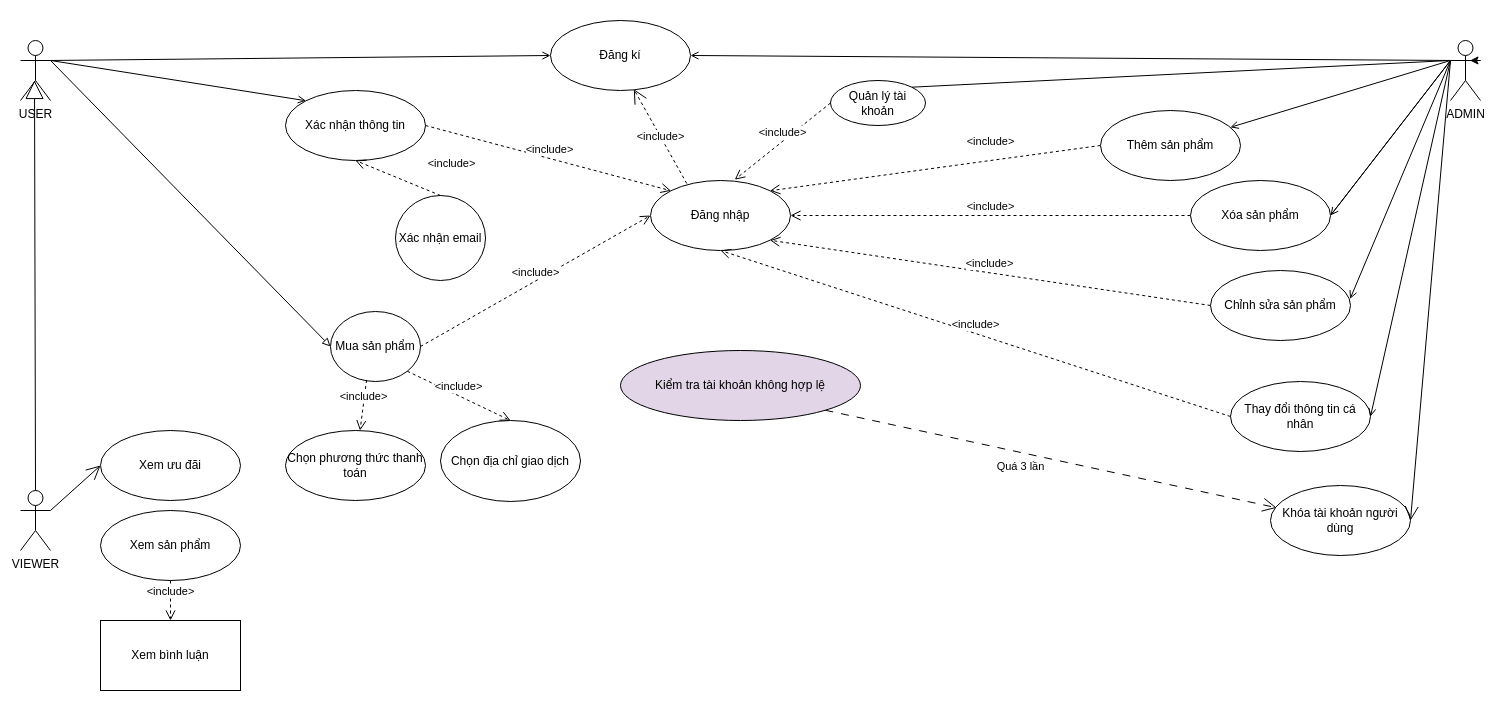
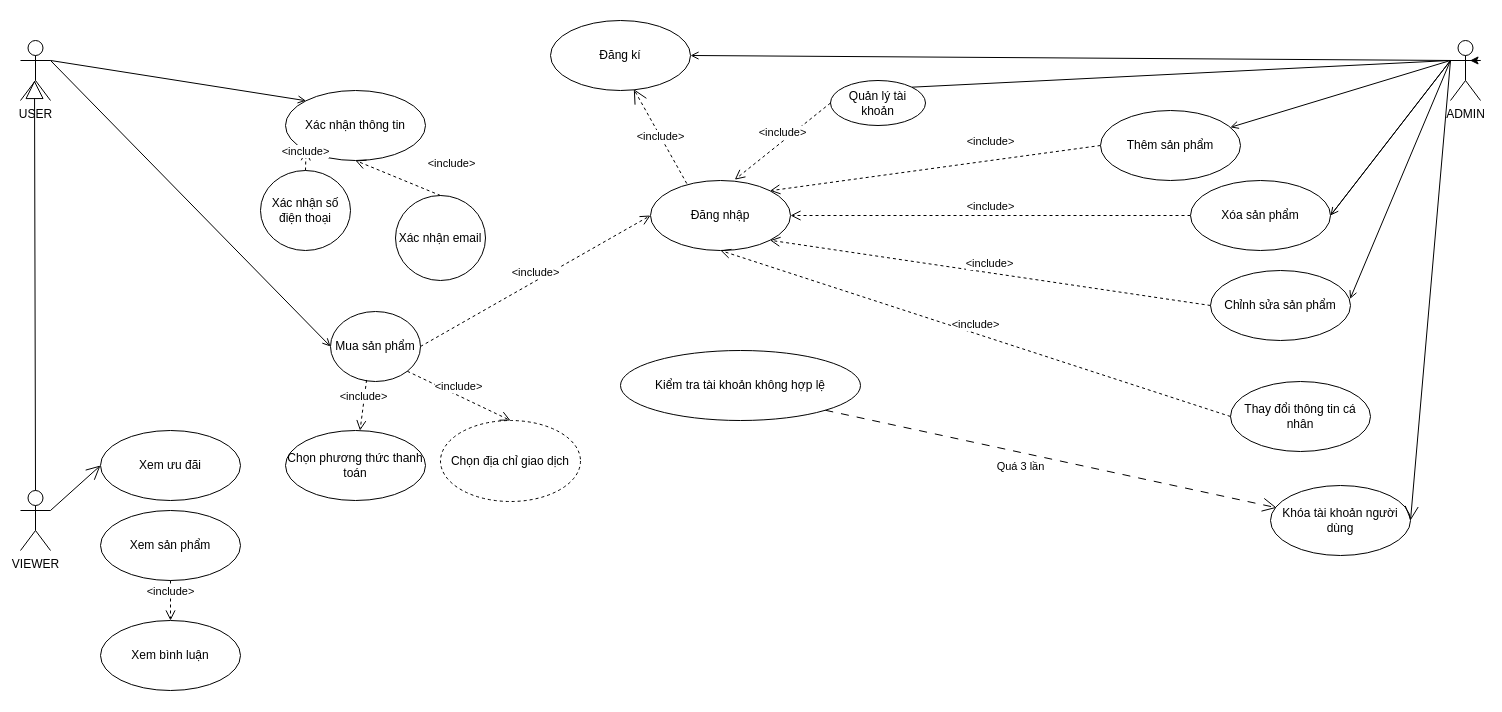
  <mxCell id="0" />
  <mxCell id="1" parent="0" />
  <mxCell id="2" value="USER&lt;div&gt;&lt;br&gt;&lt;/div&gt;" style="shape=umlActor;verticalLabelPosition=bottom;verticalAlign=top;html=1;" parent="1" vertex="1"><mxGeometry x="20" y="40" width="30" height="60" as="geometry" /></mxCell>
  <mxCell id="3" value="Đăng kí" style="ellipse;whiteSpace=wrap;html=1;" parent="1" vertex="1"><mxGeometry x="550" width="140" height="70" as="geometry" y="20" /></mxCell>
  <mxCell id="4" value="Thay đổi thông tin cá nhân" style="ellipse;whiteSpace=wrap;html=1;" parent="1" vertex="1"><mxGeometry x="1230" y="381" width="140" height="70" as="geometry" /></mxCell>
  <mxCell id="5" value="Mua sản phẩm" style="ellipse;whiteSpace=wrap;html=1;" parent="1" vertex="1"><mxGeometry x="330" y="311" width="90" height="70" as="geometry" /></mxCell>
  <mxCell id="6" value="ADMIN&lt;div&gt;&lt;br&gt;&lt;/div&gt;" style="shape=umlActor;verticalLabelPosition=bottom;verticalAlign=top;html=1;" parent="1" vertex="1"><mxGeometry x="1450" y="40" width="30" height="60" as="geometry" /></mxCell>
- <mxCell id="7" value="" style="endArrow=open;html=1;rounded=0;entryX=0;entryY=0.5;entryDx=0;entryDy=0;exitX=1;exitY=0.333;exitDx=0;exitDy=0;exitPerimeter=0;endFill=0;" parent="1" source="2" target="3" edge="1"><mxGeometry width="50" height="50" relative="1" as="geometry"><mxPoint x="80" y="190" as="sourcePoint" /><mxPoint x="460" y="290" as="targetPoint" /><Array as="points" /></mxGeometry></mxCell>
- <mxCell id="8" value="" style="endArrow=block;html=1;rounded=0;entryX=0;entryY=0.5;entryDx=0;entryDy=0;exitX=1;exitY=0.333;exitDx=0;exitDy=0;exitPerimeter=0;startArrow=none;startFill=0;endFill=0;" parent="1" source="2" target="5" edge="1"><mxGeometry width="50" height="50" relative="1" as="geometry"><mxPoint x="90" y="160" as="sourcePoint" /><mxPoint x="232.981" y="251.924" as="targetPoint" /></mxGeometry></mxCell>
+ <mxCell id="8" value="" style="endArrow=open;html=1;rounded=0;entryX=0;entryY=0.5;entryDx=0;entryDy=0;exitX=1;exitY=0.333;exitDx=0;exitDy=0;exitPerimeter=0;startArrow=none;startFill=0;endFill=0;" parent="1" source="2" target="5" edge="1"><mxGeometry width="50" height="50" relative="1" as="geometry"><mxPoint x="90" y="160" as="sourcePoint" /><mxPoint x="232.981" y="251.924" as="targetPoint" /></mxGeometry></mxCell>
  <mxCell id="9" value="" style="endArrow=none;html=1;rounded=0;exitX=1;exitY=0.5;exitDx=0;exitDy=0;entryX=0;entryY=0.333;entryDx=0;entryDy=0;entryPerimeter=0;endFill=0;startArrow=open;startFill=0;" parent="1" source="3" target="6" edge="1"><mxGeometry width="50" height="50" relative="1" as="geometry"><mxPoint x="410" y="340" as="sourcePoint" /><mxPoint x="700" y="160" as="targetPoint" /></mxGeometry></mxCell>
- <mxCell id="10" value="" style="endArrow=none;html=1;rounded=0;exitX=1;exitY=0.5;exitDx=0;exitDy=0;entryX=0;entryY=0.333;entryDx=0;entryDy=0;entryPerimeter=0;startArrow=open;startFill=0;" parent="1" source="4" target="6" edge="1"><mxGeometry width="50" height="50" relative="1" as="geometry"><mxPoint x="410" y="340" as="sourcePoint" /><mxPoint x="700" y="160" as="targetPoint" /></mxGeometry></mxCell>
  <mxCell id="11" value="" style="endArrow=none;html=1;rounded=0;exitX=1;exitY=0.5;exitDx=0;exitDy=0;entryX=0;entryY=0.333;entryDx=0;entryDy=0;entryPerimeter=0;" parent="1" source="30" target="6" edge="1"><mxGeometry width="50" height="50" relative="1" as="geometry"><mxPoint x="410" y="340" as="sourcePoint" /><mxPoint x="460" y="290" as="targetPoint" /></mxGeometry></mxCell>
  <mxCell id="12" value="Chỉnh sửa sản phẩm" style="ellipse;whiteSpace=wrap;html=1;" parent="1" vertex="1"><mxGeometry x="1210" y="270" width="140" height="70" as="geometry" /></mxCell>
  <mxCell id="13" value="" style="endArrow=none;html=1;rounded=0;entryX=0;entryY=0.333;entryDx=0;entryDy=0;entryPerimeter=0;startArrow=open;startFill=0;" parent="1" source="29" target="6" edge="1"><mxGeometry width="50" height="50" relative="1" as="geometry"><mxPoint x="410" y="340" as="sourcePoint" /><mxPoint x="700" y="160" as="targetPoint" /></mxGeometry></mxCell>
  <mxCell id="14" value="" style="endArrow=none;html=1;rounded=0;exitX=1;exitY=0.5;exitDx=0;exitDy=0;entryX=0;entryY=0.333;entryDx=0;entryDy=0;entryPerimeter=0;startArrow=open;startFill=0;" parent="1" source="30" target="6" edge="1"><mxGeometry width="50" height="50" relative="1" as="geometry"><mxPoint x="480" y="450" as="sourcePoint" /><mxPoint x="700" y="160" as="targetPoint" /></mxGeometry></mxCell>
  <mxCell id="15" value="" style="endArrow=none;html=1;rounded=0;exitX=0.997;exitY=0.406;exitDx=0;exitDy=0;exitPerimeter=0;entryX=0;entryY=0.333;entryDx=0;entryDy=0;entryPerimeter=0;startArrow=open;startFill=0;" parent="1" source="12" target="6" edge="1"><mxGeometry width="50" height="50" relative="1" as="geometry"><mxPoint x="480" y="540" as="sourcePoint" /><mxPoint x="700" y="160" as="targetPoint" /></mxGeometry></mxCell>
  <mxCell id="16" value="Quản lý tài khoản" style="ellipse;whiteSpace=wrap;html=1;" parent="1" vertex="1"><mxGeometry x="830" y="80" width="95" height="45" as="geometry" /></mxCell>
  <mxCell id="17" value="" style="endArrow=none;html=1;rounded=0;exitX=1;exitY=0;exitDx=0;exitDy=0;entryX=0;entryY=0.333;entryDx=0;entryDy=0;entryPerimeter=0;" parent="1" source="16" target="6" edge="1"><mxGeometry width="50" height="50" relative="1" as="geometry"><mxPoint x="500" y="530" as="sourcePoint" /><mxPoint x="700" y="160" as="targetPoint" /></mxGeometry></mxCell>
- <mxCell id="18" value="Kiểm tra tài khoản không hợp lệ" style="ellipse;whiteSpace=wrap;html=1;fillColor=#e1d5e7;" parent="1" vertex="1"><mxGeometry x="620" y="350" width="240" height="70" as="geometry" /></mxCell>
+ <mxCell id="18" value="Kiểm tra tài khoản không hợp lệ" style="ellipse;whiteSpace=wrap;html=1;" parent="1" vertex="1"><mxGeometry x="620" y="350" width="240" height="70" as="geometry" /></mxCell>
  <mxCell id="19" value="Đăng nhập" style="ellipse;whiteSpace=wrap;html=1;" parent="1" vertex="1"><mxGeometry x="650" y="180" width="140" height="70" as="geometry" /></mxCell>
  <mxCell id="20" value="" style="endArrow=open;html=1;rounded=0;exitX=1;exitY=0.333;exitDx=0;exitDy=0;exitPerimeter=0;entryX=0;entryY=0;entryDx=0;entryDy=0;startArrow=none;startFill=0;endFill=0;" parent="1" source="2" target="31" edge="1"><mxGeometry width="50" height="50" relative="1" as="geometry"><mxPoint x="80" y="310" as="sourcePoint" /><mxPoint x="190" y="130" as="targetPoint" /></mxGeometry></mxCell>
  <mxCell id="21" value="&amp;lt;include&amp;gt;" style="endArrow=open;endSize=12;dashed=1;html=1;rounded=0;exitX=0.259;exitY=0.043;exitDx=0;exitDy=0;exitPerimeter=0;entryX=0.595;entryY=0.981;entryDx=0;entryDy=0;entryPerimeter=0;" parent="1" source="19" target="3" edge="1"><mxGeometry width="160" relative="1" as="geometry"><mxPoint x="260" y="210" as="sourcePoint" /><mxPoint x="460" y="120" as="targetPoint" /></mxGeometry></mxCell>
  <mxCell id="22" style="edgeStyle=orthogonalEdgeStyle;rounded=0;orthogonalLoop=1;jettySize=auto;html=1;exitX=1;exitY=0.333;exitDx=0;exitDy=0;exitPerimeter=0;entryX=0.651;entryY=0.319;entryDx=0;entryDy=0;entryPerimeter=0;" parent="1" source="6" target="6" edge="1"><mxGeometry relative="1" as="geometry" /></mxCell>
  <mxCell id="23" value="&amp;lt;include&amp;gt;" style="html=1;verticalAlign=bottom;endArrow=open;dashed=1;endSize=8;curved=0;rounded=0;exitX=0;exitY=0.5;exitDx=0;exitDy=0;entryX=0.5;entryY=1;entryDx=0;entryDy=0;" parent="1" source="4" target="19" edge="1"><mxGeometry relative="1" as="geometry"><mxPoint x="520" y="290" as="sourcePoint" /><mxPoint x="460" y="290" as="targetPoint" /></mxGeometry></mxCell>
  <mxCell id="24" value="&amp;lt;include&amp;gt;" style="html=1;verticalAlign=bottom;endArrow=open;dashed=1;endSize=8;curved=0;rounded=0;exitX=1;exitY=0.5;exitDx=0;exitDy=0;entryX=0;entryY=0.5;entryDx=0;entryDy=0;" parent="1" source="5" target="19" edge="1"><mxGeometry relative="1" as="geometry"><mxPoint x="470" y="310" as="sourcePoint" /><mxPoint x="390" y="310" as="targetPoint" /></mxGeometry></mxCell>
  <mxCell id="25" value="&amp;lt;include&amp;gt;" style="html=1;verticalAlign=bottom;endArrow=open;dashed=1;endSize=8;curved=0;rounded=0;entryX=1;entryY=0;entryDx=0;entryDy=0;exitX=0;exitY=0.5;exitDx=0;exitDy=0;" parent="1" source="29" target="19" edge="1"><mxGeometry x="-0.343" y="-10" relative="1" as="geometry"><mxPoint x="180" y="530" as="sourcePoint" /><mxPoint x="100" y="530" as="targetPoint" /><Array as="points"><mxPoint x="990" y="160" /></Array><mxPoint as="offset" /></mxGeometry></mxCell>
  <mxCell id="26" value="&amp;lt;include&amp;gt;" style="html=1;verticalAlign=bottom;endArrow=open;dashed=1;endSize=8;curved=0;rounded=0;entryX=1;entryY=0.5;entryDx=0;entryDy=0;exitX=0;exitY=0.5;exitDx=0;exitDy=0;" parent="1" source="30" target="19" edge="1"><mxGeometry relative="1" as="geometry"><mxPoint x="800" y="255" as="sourcePoint" /><mxPoint x="460" y="290" as="targetPoint" /></mxGeometry></mxCell>
  <mxCell id="27" value="&amp;lt;include&amp;gt;" style="html=1;verticalAlign=bottom;endArrow=open;dashed=1;endSize=8;curved=0;rounded=0;entryX=1;entryY=1;entryDx=0;entryDy=0;exitX=0;exitY=0.5;exitDx=0;exitDy=0;" parent="1" source="12" target="19" edge="1"><mxGeometry relative="1" as="geometry"><mxPoint x="690" y="560" as="sourcePoint" /><mxPoint x="610" y="560" as="targetPoint" /></mxGeometry></mxCell>
  <mxCell id="28" value="&amp;lt;include&amp;gt;" style="html=1;verticalAlign=bottom;endArrow=open;dashed=1;endSize=8;curved=0;rounded=0;exitX=0;exitY=0.5;exitDx=0;exitDy=0;entryX=0.602;entryY=-0.012;entryDx=0;entryDy=0;entryPerimeter=0;" parent="1" source="16" target="19" edge="1"><mxGeometry x="-0.001" relative="1" as="geometry"><mxPoint x="720" y="440" as="sourcePoint" /><mxPoint x="640" y="440" as="targetPoint" /><mxPoint as="offset" /></mxGeometry></mxCell>
  <mxCell id="29" value="Thêm sản phẩm" style="ellipse;whiteSpace=wrap;html=1;" parent="1" vertex="1"><mxGeometry x="1100" y="110" width="140" height="70" as="geometry" /></mxCell>
  <mxCell id="30" value="Xóa sản phẩm" style="ellipse;whiteSpace=wrap;html=1;" parent="1" vertex="1"><mxGeometry x="1190" y="180" width="140" height="70" as="geometry" /></mxCell>
  <mxCell id="31" value="Xác nhận thông tin" style="ellipse;whiteSpace=wrap;html=1;" parent="1" vertex="1"><mxGeometry x="285" y="90" width="140" height="70" as="geometry" /></mxCell>
- <mxCell id="32" value="&amp;lt;include&amp;gt;" style="html=1;verticalAlign=bottom;endArrow=open;dashed=1;endSize=8;curved=0;rounded=0;exitX=1;exitY=0.5;exitDx=0;exitDy=0;entryX=0;entryY=0;entryDx=0;entryDy=0;" parent="1" source="31" target="19" edge="1"><mxGeometry x="0.005" relative="1" as="geometry"><mxPoint x="270" y="430" as="sourcePoint" /><mxPoint x="190" y="430" as="targetPoint" /><mxPoint as="offset" /></mxGeometry></mxCell>
- <mxCell id="33" value="Chọn&lt;span style=&quot;background-color: initial;&quot;&gt;&amp;nbsp;địa chỉ giao dịch&lt;/span&gt;" style="ellipse;whiteSpace=wrap;html=1;" parent="1" vertex="1"><mxGeometry x="440" y="420" width="140" height="81" as="geometry" /></mxCell>
+ <mxCell id="33" value="Chọn&lt;span style=&quot;background-color: initial;&quot;&gt;&amp;nbsp;địa chỉ giao dịch&lt;/span&gt;" style="ellipse;whiteSpace=wrap;html=1;dashed=1;" parent="1" vertex="1"><mxGeometry x="440" y="420" width="140" height="81" as="geometry" /></mxCell>
+ <mxCell id="34" value="Xác nhận số điện thoại" style="ellipse;whiteSpace=wrap;html=1;" parent="1" vertex="1"><mxGeometry x="260" y="170" width="90" height="80" as="geometry" /></mxCell>
  <mxCell id="35" value="Xác nhận email" style="ellipse;whiteSpace=wrap;html=1;" parent="1" vertex="1"><mxGeometry x="395" y="195" width="90" height="85" as="geometry" /></mxCell>
+ <mxCell id="36" value="&amp;lt;include&amp;gt;" style="html=1;verticalAlign=bottom;endArrow=open;dashed=1;endSize=8;curved=0;rounded=0;exitX=0.5;exitY=0;exitDx=0;exitDy=0;entryX=0;entryY=1;entryDx=0;entryDy=0;" parent="1" source="34" target="31" edge="1"><mxGeometry relative="1" as="geometry"><mxPoint x="230" y="190" as="sourcePoint" /><mxPoint x="150" y="190" as="targetPoint" /></mxGeometry></mxCell>
  <mxCell id="37" value="&amp;lt;include&amp;gt;" style="html=1;verticalAlign=bottom;endArrow=open;dashed=1;endSize=8;curved=0;rounded=0;exitX=0.5;exitY=0;exitDx=0;exitDy=0;entryX=0.5;entryY=1;entryDx=0;entryDy=0;" parent="1" source="35" target="31" edge="1"><mxGeometry x="-1" y="-27" relative="1" as="geometry"><mxPoint x="110" y="590" as="sourcePoint" /><mxPoint x="30" y="590" as="targetPoint" /><mxPoint x="1" y="2" as="offset" /></mxGeometry></mxCell>
  <mxCell id="38" value="VIEWER&lt;div&gt;&lt;br&gt;&lt;/div&gt;" style="shape=umlActor;verticalLabelPosition=bottom;verticalAlign=top;html=1;outlineConnect=0;" parent="1" vertex="1"><mxGeometry x="20" y="490" width="30" height="60" as="geometry" /></mxCell>
  <mxCell id="39" value="" style="endArrow=block;endSize=16;endFill=0;html=1;rounded=0;entryX=0.467;entryY=0.666;entryDx=0;entryDy=0;entryPerimeter=0;exitX=0.5;exitY=0;exitDx=0;exitDy=0;exitPerimeter=0;" parent="1" source="38" target="2" edge="1"><mxGeometry width="160" relative="1" as="geometry"><mxPoint x="440" y="430" as="sourcePoint" /><mxPoint x="600" y="430" as="targetPoint" /></mxGeometry></mxCell>
  <mxCell id="40" value="Xem sản phẩm" style="ellipse;whiteSpace=wrap;html=1;" parent="1" vertex="1"><mxGeometry x="100" y="510" width="140" height="70" as="geometry" /></mxCell>
- <mxCell id="41" value="Xem bình luận" style="whiteSpace=wrap;html=1;rounded=0;" parent="1" vertex="1"><mxGeometry x="100" y="620" width="140" height="70" as="geometry" /></mxCell>
+ <mxCell id="41" value="Xem bình luận" style="ellipse;whiteSpace=wrap;html=1;" parent="1" vertex="1"><mxGeometry x="100" y="620" width="140" height="70" as="geometry" /></mxCell>
  <mxCell id="42" value="Xem ưu đãi" style="ellipse;whiteSpace=wrap;html=1;" parent="1" vertex="1"><mxGeometry x="100" y="430" width="140" height="70" as="geometry" /></mxCell>
  <mxCell id="43" value="" style="endArrow=open;endFill=1;endSize=12;html=1;rounded=0;exitX=1;exitY=0.333;exitDx=0;exitDy=0;exitPerimeter=0;entryX=0;entryY=0.5;entryDx=0;entryDy=0;" parent="1" source="38" target="42" edge="1"><mxGeometry width="160" relative="1" as="geometry"><mxPoint x="60" y="510" as="sourcePoint" /><mxPoint x="240" y="770" as="targetPoint" /></mxGeometry></mxCell>
  <mxCell id="44" value="&amp;lt;include&amp;gt;" style="html=1;verticalAlign=bottom;endArrow=open;dashed=1;endSize=8;curved=0;rounded=0;exitX=0.5;exitY=1;exitDx=0;exitDy=0;entryX=0.5;entryY=0;entryDx=0;entryDy=0;" edge="1" parent="1" source="40" target="41"><mxGeometry relative="1" as="geometry"><mxPoint x="360" y="670" as="sourcePoint" /><mxPoint x="340" y="520" as="targetPoint" /></mxGeometry></mxCell>
  <mxCell id="45" value="Chọn phương thức thanh toán" style="ellipse;whiteSpace=wrap;html=1;" vertex="1" parent="1"><mxGeometry x="285" y="430" width="140" height="70" as="geometry" /></mxCell>
  <mxCell id="46" value="&amp;lt;include&amp;gt;" style="html=1;verticalAlign=bottom;endArrow=open;dashed=1;endSize=8;curved=0;rounded=0;exitX=1;exitY=1;exitDx=0;exitDy=0;entryX=0.5;entryY=0;entryDx=0;entryDy=0;" edge="1" parent="1" source="5" target="33"><mxGeometry relative="1" as="geometry"><mxPoint x="430" y="550" as="sourcePoint" /><mxPoint x="430" y="590" as="targetPoint" /><Array as="points" /><mxPoint as="offset" /></mxGeometry></mxCell>
  <mxCell id="47" value="&amp;lt;include&amp;gt;" style="html=1;verticalAlign=bottom;endArrow=open;dashed=1;endSize=8;curved=0;rounded=0;exitX=0.401;exitY=0.978;exitDx=0;exitDy=0;exitPerimeter=0;" edge="1" parent="1" source="5" target="45"><mxGeometry relative="1" as="geometry"><mxPoint x="320" y="339" as="sourcePoint" /><mxPoint x="395" y="590" as="targetPoint" /></mxGeometry></mxCell>
  <mxCell id="48" value="Khóa tài khoản người dùng" style="ellipse;whiteSpace=wrap;html=1;" vertex="1" parent="1"><mxGeometry x="1270" y="485" width="140" height="70" as="geometry" /></mxCell>
  <mxCell id="49" value="" style="endArrow=open;endFill=1;endSize=12;html=1;rounded=0;exitX=0;exitY=0.333;exitDx=0;exitDy=0;exitPerimeter=0;entryX=1;entryY=0.5;entryDx=0;entryDy=0;" edge="1" parent="1" source="6" target="48"><mxGeometry width="160" relative="1" as="geometry"><mxPoint x="1470" y="460" as="sourcePoint" /><mxPoint x="1630" y="460" as="targetPoint" /></mxGeometry></mxCell>
  <mxCell id="50" value="" style="endArrow=open;endFill=1;endSize=12;html=1;rounded=0;exitX=1;exitY=1;exitDx=0;exitDy=0;entryX=0.044;entryY=0.318;entryDx=0;entryDy=0;entryPerimeter=0;dashed=1;dashPattern=8 8;" edge="1" parent="1" source="18" target="48"><mxGeometry width="160" relative="1" as="geometry"><mxPoint x="880" y="540" as="sourcePoint" /><mxPoint x="1040" y="540" as="targetPoint" /></mxGeometry></mxCell>
  <mxCell id="51" value="Quá 3 lần" style="edgeLabel;html=1;align=center;verticalAlign=middle;resizable=0;points=[];" vertex="1" connectable="0" parent="50"><mxGeometry x="-0.818" y="-6" relative="1" as="geometry"><mxPoint x="155" y="41" as="offset" /></mxGeometry></mxCell>
